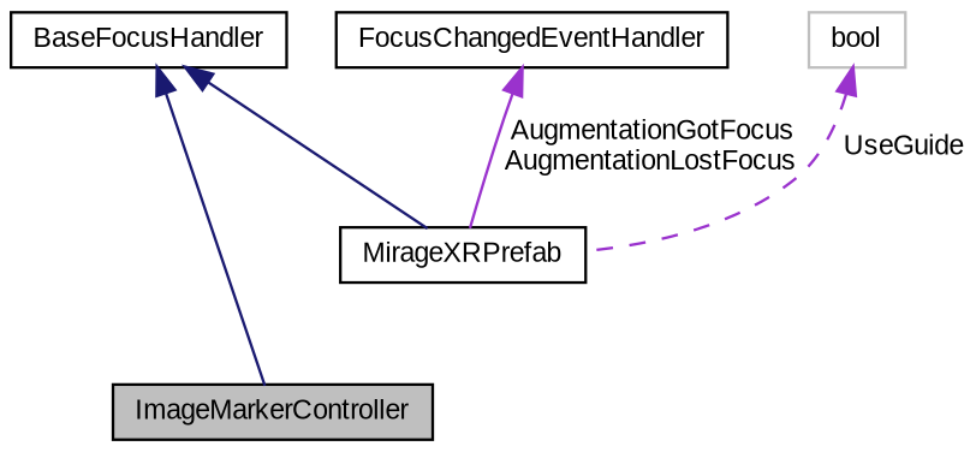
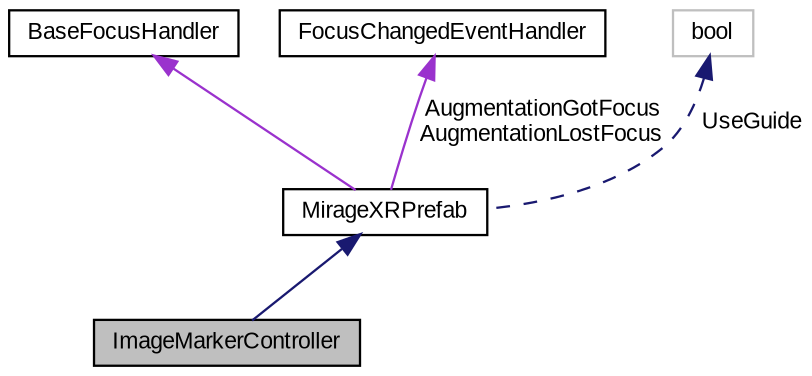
  digraph {
    fontname="Liberation Sans"
    node [color=black fillcolor=white fontname="Liberation Sans" fontsize=10 shape=record style=filled]
    edge [color=midnightblue dir=back fontname="Liberation Sans" fontsize=10 labelfontname=Helvetica labelfontsize=10 style=solid]
    n1 [fillcolor=grey75 fontcolor=black height=0.2 label=ImageMarkerController width=0.4]
    n2 [height=0.2 label=MirageXRPrefab width=0.4]
    n3 [height=0.2 label=BaseFocusHandler width=0.4]
    n4 [height=0.2 label=FocusChangedEventHandler width=0.4]
    n5 [color=grey75 height=0.2 label=bool width=0.4]
-   n3 -> n1
-   n3 -> n2
+   n2 -> n1
+   n3 -> n2 [color=darkorchid3]
    n4 -> n2 [color=darkorchid3 label=" AugmentationGotFocus\nAugmentationLostFocus"]
-   n5 -> n2 [color=darkorchid3 label=" UseGuide" style=dashed]
+   n5 -> n2 [label=" UseGuide" style=dashed]
  }
